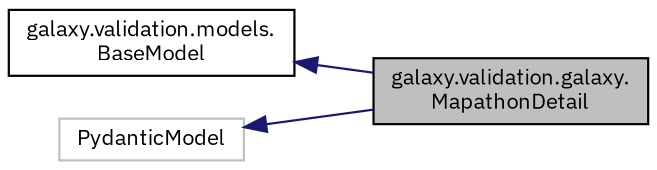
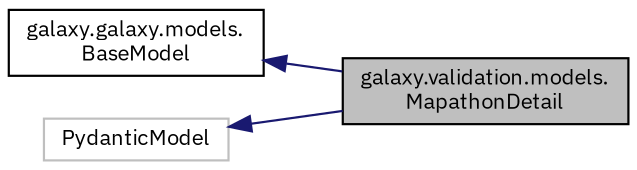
  digraph {
    fontname="IBM Plex Sans"
    rankdir=LR
    node [color=black fillcolor=white fontname="IBM Plex Sans" fontsize=10 shape=record style=filled]
    edge [color=midnightblue dir=back fontname="IBM Plex Sans" fontsize=10 labelfontname=Helvetica labelfontsize=10 style=solid]
-   n1 [fillcolor=grey75 fontcolor=black height=0.2 label="galaxy.validation.galaxy.\lMapathonDetail" width=0.4]
-   n2 [height=0.2 label="galaxy.validation.models.\lBaseModel" width=0.4]
+   n1 [fillcolor=grey75 fontcolor=black height=0.2 label="galaxy.validation.models.\lMapathonDetail" width=0.4]
+   n2 [height=0.2 label="galaxy.galaxy.models.\lBaseModel" width=0.4]
    n3 [color=grey75 height=0.2 label=PydanticModel width=0.4]
    n2 -> n1
    n3 -> n1
  }
